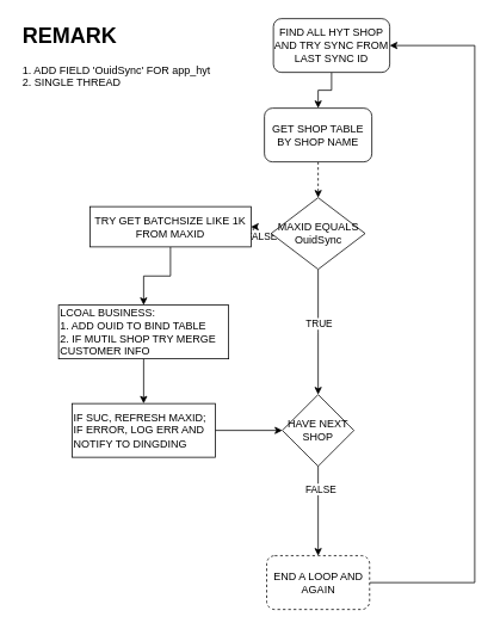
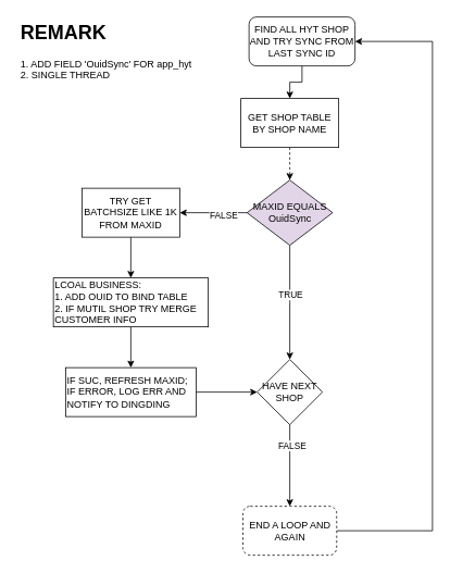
  <mxCell id="0" />
  <mxCell id="1" parent="0" />
  <mxCell id="2" value="" style="edgeStyle=orthogonalEdgeStyle;rounded=0;orthogonalLoop=1;jettySize=auto;html=1;" edge="1" parent="1" source="3" target="5"><mxGeometry relative="1" as="geometry" /></mxCell>
  <mxCell id="3" value="FIND ALL HYT SHOP AND TRY SYNC FROM LAST SYNC ID" style="rounded=1;whiteSpace=wrap;html=1;" vertex="1" parent="1"><mxGeometry x="305" y="20" width="130" height="60" as="geometry" /></mxCell>
  <mxCell id="4" value="" style="edgeStyle=orthogonalEdgeStyle;rounded=0;orthogonalLoop=1;jettySize=auto;html=1;dashed=1;" edge="1" parent="1" source="5" target="11"><mxGeometry relative="1" as="geometry" /></mxCell>
- <mxCell id="5" value="GET SHOP TABLE BY SHOP NAME" style="whiteSpace=wrap;html=1;rounded=1;" vertex="1" parent="1"><mxGeometry x="295" y="120" width="120" height="60" as="geometry" /></mxCell>
+ <mxCell id="5" value="GET SHOP TABLE BY SHOP NAME" style="rounded=0;whiteSpace=wrap;html=1;" vertex="1" parent="1"><mxGeometry x="295" y="120" width="120" height="60" as="geometry" /></mxCell>
  <mxCell id="6" value="&lt;h1&gt;REMARK&lt;/h1&gt;&lt;div&gt;&lt;/div&gt;&lt;span style=&quot;text-align: center&quot;&gt;1. ADD FIELD 'OuidSync' FOR app_hyt&lt;br&gt;2. SINGLE THREAD&lt;br&gt;&lt;/span&gt;" style="text;html=1;strokeColor=none;fillColor=none;spacing=5;spacingTop=-20;whiteSpace=wrap;overflow=hidden;rounded=0;" vertex="1" parent="1"><mxGeometry x="20" y="20" width="260" height="120" as="geometry" /></mxCell>
  <mxCell id="7" style="edgeStyle=orthogonalEdgeStyle;rounded=0;orthogonalLoop=1;jettySize=auto;html=1;" edge="1" parent="1" source="11"><mxGeometry relative="1" as="geometry"><mxPoint x="355" y="440" as="targetPoint" /></mxGeometry></mxCell>
  <mxCell id="8" value="TRUE" style="edgeLabel;html=1;align=center;verticalAlign=middle;resizable=0;points=[];" vertex="1" connectable="0" parent="7"><mxGeometry x="-0.305" y="-2" relative="1" as="geometry"><mxPoint x="2" y="11" as="offset" /></mxGeometry></mxCell>
  <mxCell id="9" value="" style="edgeStyle=orthogonalEdgeStyle;rounded=0;orthogonalLoop=1;jettySize=auto;html=1;" edge="1" parent="1" source="11" target="18"><mxGeometry relative="1" as="geometry" /></mxCell>
  <mxCell id="10" value="FALSE" style="edgeLabel;html=1;align=center;verticalAlign=middle;resizable=0;points=[];" vertex="1" connectable="0" parent="9"><mxGeometry x="-0.294" y="2" relative="1" as="geometry"><mxPoint as="offset" /></mxGeometry></mxCell>
- <mxCell id="11" value="MAXID EQUALS OuidSync" style="rhombus;whiteSpace=wrap;html=1;" vertex="1" parent="1"><mxGeometry x="302.5" y="220" width="105" height="80" as="geometry" /></mxCell>
+ <mxCell id="11" value="MAXID EQUALS OuidSync" style="rhombus;whiteSpace=wrap;html=1;fillColor=#e1d5e7;" vertex="1" parent="1"><mxGeometry x="302.5" y="220" width="105" height="80" as="geometry" /></mxCell>
  <mxCell id="12" value="" style="edgeStyle=orthogonalEdgeStyle;rounded=0;orthogonalLoop=1;jettySize=auto;html=1;" edge="1" parent="1" target="15"><mxGeometry relative="1" as="geometry"><mxPoint x="355" y="500" as="sourcePoint" /><Array as="points"><mxPoint x="355" y="550" /><mxPoint x="355" y="550" /></Array></mxGeometry></mxCell>
  <mxCell id="13" value="FALSE" style="edgeLabel;html=1;align=center;verticalAlign=middle;resizable=0;points=[];" vertex="1" connectable="0" parent="12"><mxGeometry x="-0.256" y="2" relative="1" as="geometry"><mxPoint as="offset" /></mxGeometry></mxCell>
  <mxCell id="14" style="edgeStyle=orthogonalEdgeStyle;rounded=0;orthogonalLoop=1;jettySize=auto;html=1;entryX=1;entryY=0.5;entryDx=0;entryDy=0;exitX=1;exitY=0.5;exitDx=0;exitDy=0;" edge="1" parent="1" source="15" target="3"><mxGeometry relative="1" as="geometry"><Array as="points"><mxPoint x="530" y="650" /><mxPoint x="530" y="50" /></Array></mxGeometry></mxCell>
  <mxCell id="15" value="END A LOOP AND AGAIN" style="rounded=1;whiteSpace=wrap;html=1;dashed=1;" vertex="1" parent="1"><mxGeometry x="297.5" y="620" width="115" height="60" as="geometry" /></mxCell>
  <mxCell id="16" value="&lt;span&gt;HAVE NEXT SHOP&lt;/span&gt;" style="rhombus;whiteSpace=wrap;html=1;" vertex="1" parent="1"><mxGeometry x="315" y="440" width="80" height="80" as="geometry" /></mxCell>
  <mxCell id="17" value="" style="edgeStyle=orthogonalEdgeStyle;rounded=0;orthogonalLoop=1;jettySize=auto;html=1;" edge="1" parent="1" source="18" target="20"><mxGeometry relative="1" as="geometry" /></mxCell>
- <mxCell id="18" value="TRY GET BATCHSIZE LIKE 1K FROM MAXID" style="rounded=0;whiteSpace=wrap;html=1;" vertex="1" parent="1"><mxGeometry x="100" y="230" width="180" height="45" as="geometry" /></mxCell>
+ <mxCell id="18" value="TRY GET BATCHSIZE LIKE 1K FROM MAXID" style="rounded=0;whiteSpace=wrap;html=1;" vertex="1" parent="1"><mxGeometry x="100" y="230" width="120" height="60" as="geometry" /></mxCell>
  <mxCell id="19" value="" style="edgeStyle=orthogonalEdgeStyle;rounded=0;orthogonalLoop=1;jettySize=auto;html=1;" edge="1" parent="1" source="20" target="22"><mxGeometry relative="1" as="geometry" /></mxCell>
  <mxCell id="20" value="LCOAL BUSINESS:&lt;br&gt;1. ADD OUID TO BIND TABLE&lt;br&gt;2. IF MUTIL SHOP TRY MERGE CUSTOMER INFO" style="rounded=0;whiteSpace=wrap;html=1;align=left;" vertex="1" parent="1"><mxGeometry x="65" y="340" width="190" height="60" as="geometry" /></mxCell>
  <mxCell id="21" value="" style="edgeStyle=orthogonalEdgeStyle;rounded=0;orthogonalLoop=1;jettySize=auto;html=1;" edge="1" parent="1" source="22" target="16"><mxGeometry relative="1" as="geometry" /></mxCell>
  <mxCell id="22" value="IF SUC, REFRESH MAXID;&lt;br&gt;IF ERROR, LOG ERR AND NOTIFY TO DINGDING" style="rounded=0;whiteSpace=wrap;html=1;align=left;" vertex="1" parent="1"><mxGeometry x="80" y="450" width="160" height="60" as="geometry" /></mxCell>
